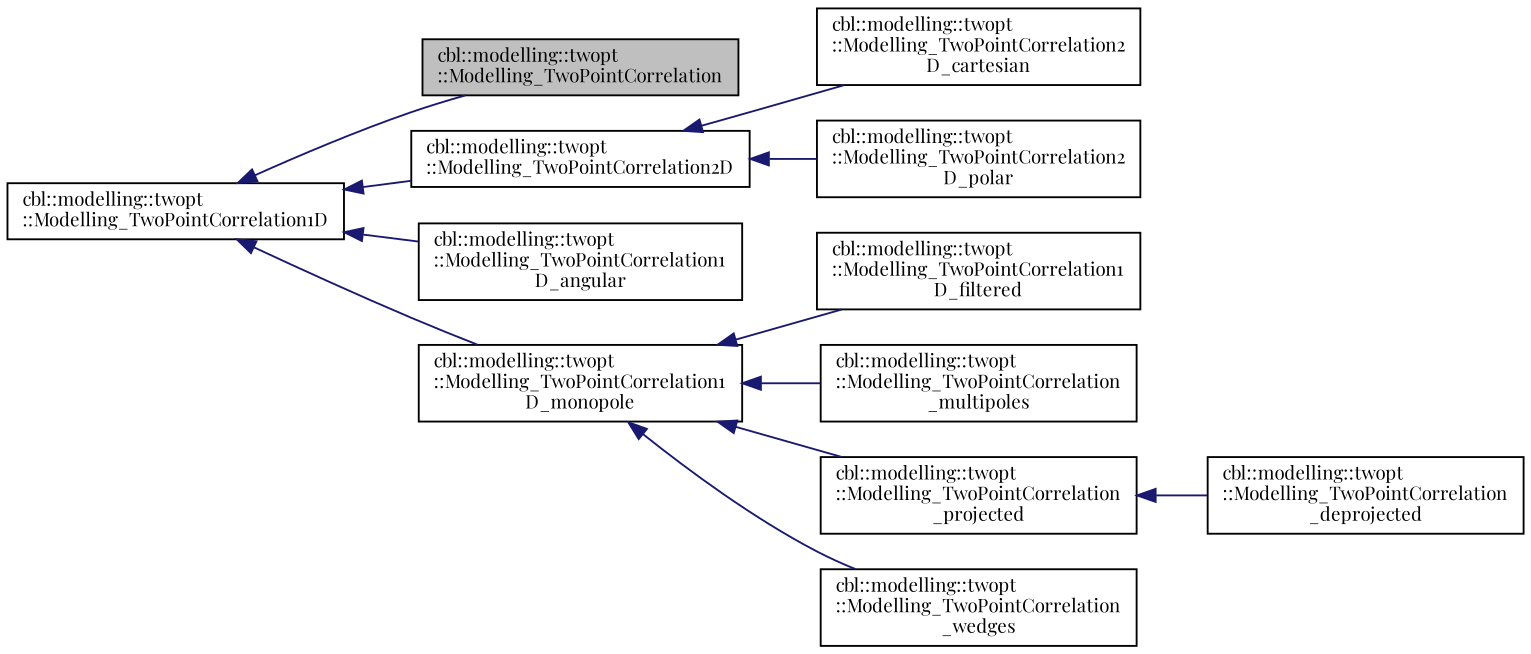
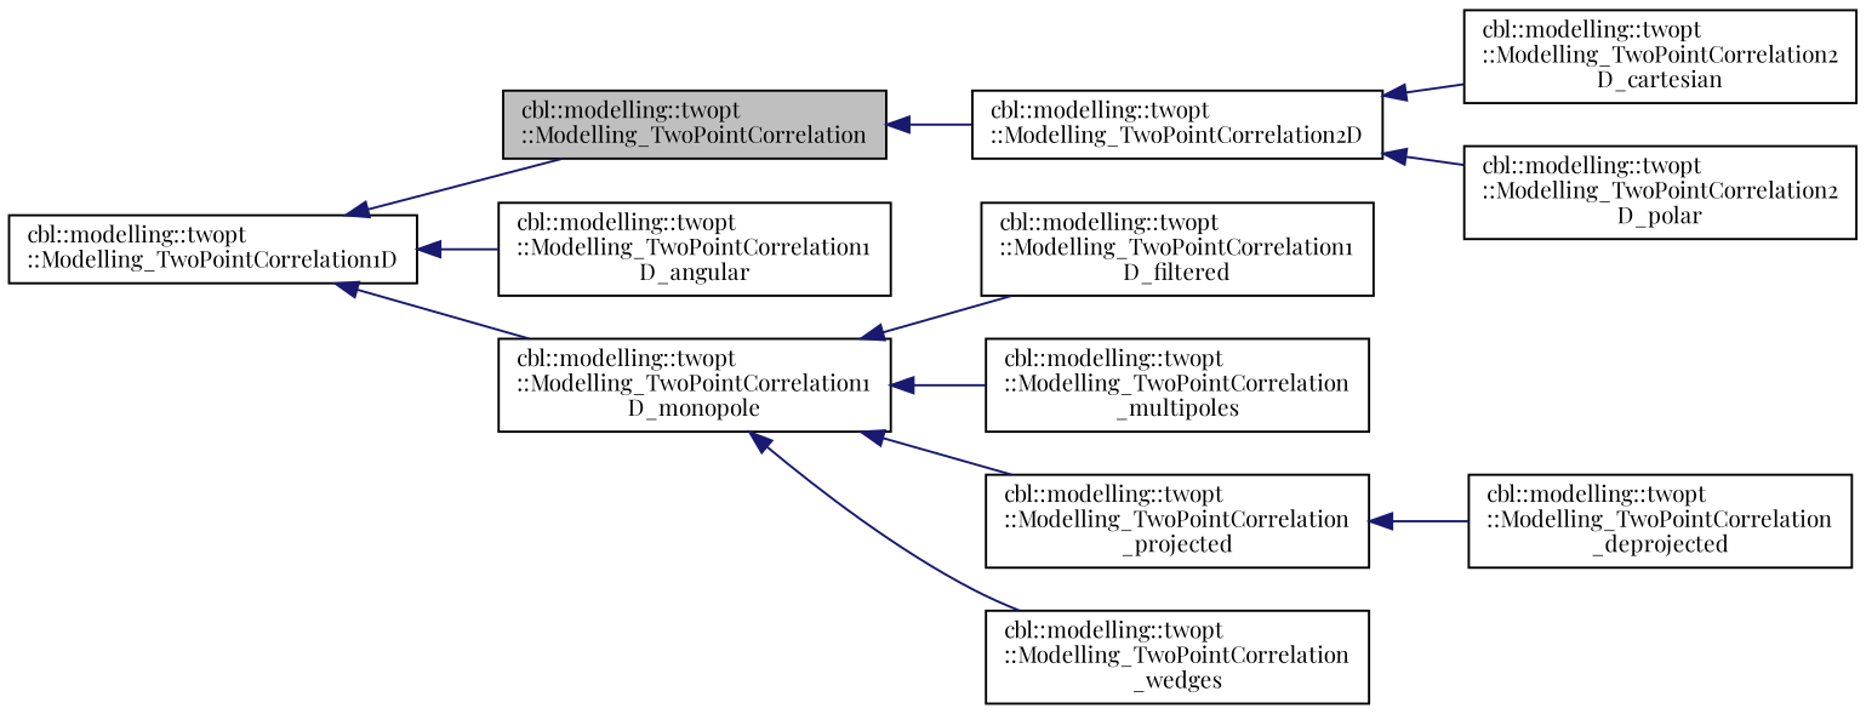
  digraph {
    fontname="Playfair Display"
    rankdir=LR
    node [color=black fillcolor=white fontname="Playfair Display" fontsize=10 shape=record style=filled]
    edge [color=midnightblue dir=back fontname="Playfair Display" fontsize=10 labelfontname=Helvetica labelfontsize=10 style=solid]
    n1 [fillcolor=grey75 fontcolor=black height=0.2 label="cbl::modelling::twopt\l::Modelling_TwoPointCorrelation" width=0.4]
    n2 [height=0.2 label="cbl::modelling::twopt\l::Modelling_TwoPointCorrelation2D" width=0.4]
    n3 [height=0.2 label="cbl::modelling::twopt\l::Modelling_TwoPointCorrelation1D" width=0.4]
    n4 [height=0.2 label="cbl::modelling::twopt\l::Modelling_TwoPointCorrelation1\lD_angular" width=0.4]
    n5 [height=0.2 label="cbl::modelling::twopt\l::Modelling_TwoPointCorrelation1\lD_monopole" width=0.4]
    n6 [height=0.2 label="cbl::modelling::twopt\l::Modelling_TwoPointCorrelation2\lD_cartesian" width=0.4]
    n7 [height=0.2 label="cbl::modelling::twopt\l::Modelling_TwoPointCorrelation2\lD_polar" width=0.4]
    n8 [height=0.2 label="cbl::modelling::twopt\l::Modelling_TwoPointCorrelation1\lD_filtered" width=0.4]
    n9 [height=0.2 label="cbl::modelling::twopt\l::Modelling_TwoPointCorrelation\l_multipoles" width=0.4]
    n10 [height=0.2 label="cbl::modelling::twopt\l::Modelling_TwoPointCorrelation\l_projected" width=0.4]
    n11 [height=0.2 label="cbl::modelling::twopt\l::Modelling_TwoPointCorrelation\l_wedges" width=0.4]
    n12 [height=0.2 label="cbl::modelling::twopt\l::Modelling_TwoPointCorrelation\l_deprojected" width=0.4]
-   n3 -> n2
+   n1 -> n2
    n2 -> n6
    n2 -> n7
    n3 -> n1
    n3 -> n4
    n3 -> n5
    n5 -> n8
    n5 -> n9
    n5 -> n10
    n5 -> n11
    n10 -> n12
  }
